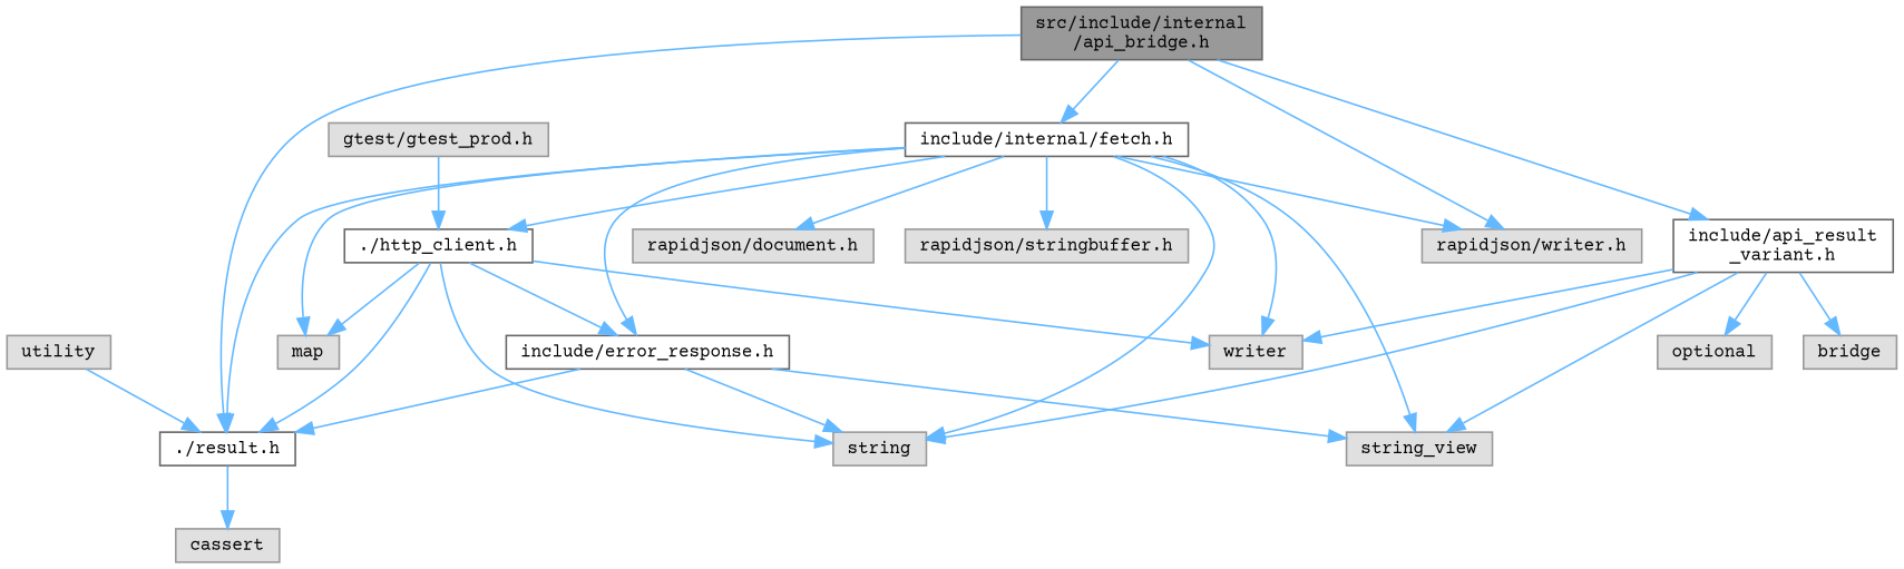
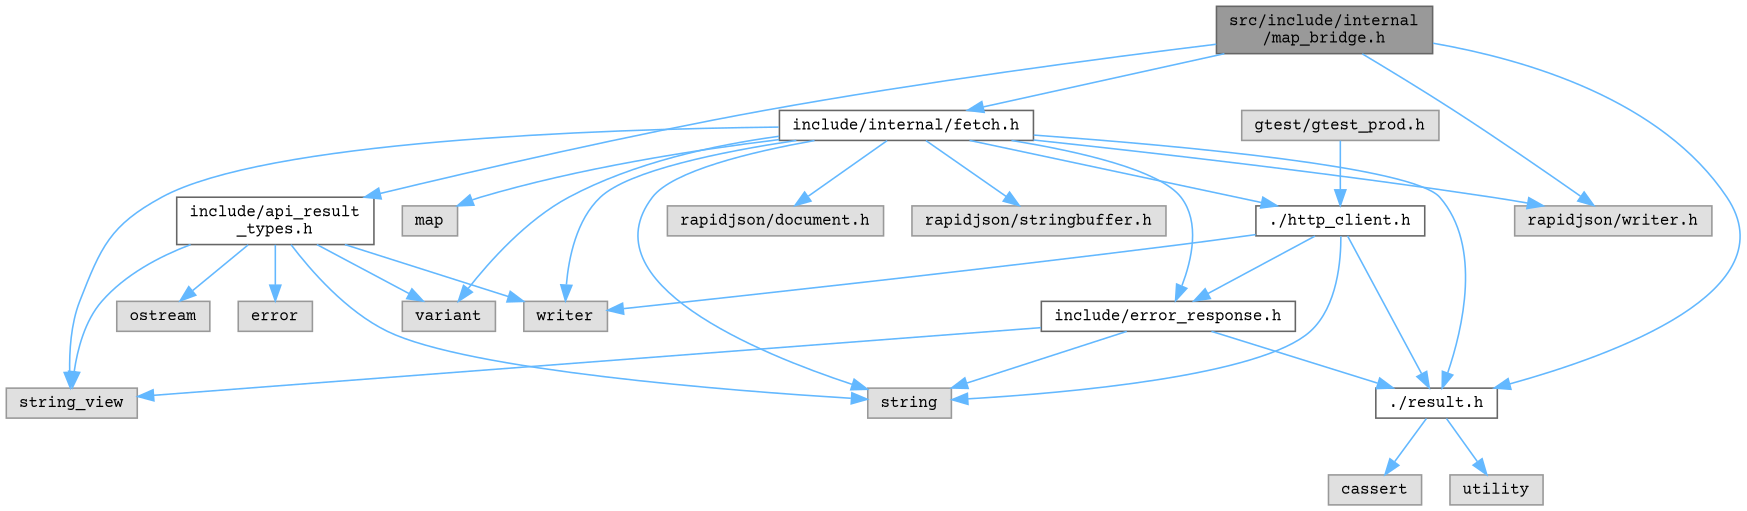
  digraph {
    fontname="Courier Prime"
    node [color=grey60 fillcolor="#E0E0E0" fontname="Courier Prime" fontsize=10 shape=box style=filled]
    edge [color=steelblue1 fontname="Courier Prime" fontsize=10 labelfontname=Helvetica labelfontsize=10 style=solid]
-   n1 [color=gray40 fillcolor=grey60 fontcolor=black height=0.2 label="src/include/internal\l/api_bridge.h" width=0.4]
-   n2 [color=grey40 fillcolor=white height=0.2 label="include/api_result\l_variant.h" width=0.4]
+   n1 [color=gray40 fillcolor=grey60 fontcolor=black height=0.2 label="src/include/internal\l/map_bridge.h" width=0.4]
+   n2 [color=grey40 fillcolor=white height=0.2 label="include/api_result\l_types.h" width=0.4]
    n3 [color=grey40 fillcolor=white height=0.2 label="./result.h" width=0.4]
    n4 [color=grey40 fillcolor=white height=0.2 label="include/internal/fetch.h" width=0.4]
    n5 [height=0.2 label="rapidjson/writer.h" width=0.4]
-   n6 [height=0.2 label=optional width=0.4]
-   n7 [height=0.2 label=bridge width=0.4]
+   n6 [height=0.2 label=error width=0.4]
+   n7 [height=0.2 label=ostream width=0.4]
    n8 [height=0.2 label=string width=0.4]
    n9 [height=0.2 label=string_view width=0.4]
+   n10 [height=0.2 label=variant width=0.4]
    n11 [height=0.2 label=writer width=0.4]
    n12 [color=grey40 fillcolor=white height=0.2 label="include/error_response.h" width=0.4]
    n13 [height=0.2 label=cassert width=0.4]
    n14 [height=0.2 label=utility width=0.4]
    n15 [height=0.2 label="rapidjson/document.h" width=0.4]
    n16 [height=0.2 label="rapidjson/stringbuffer.h" width=0.4]
    n17 [height=0.2 label=map width=0.4]
    n18 [color=grey40 fillcolor=white height=0.2 label="./http_client.h" width=0.4]
    n19 [height=0.2 label="gtest/gtest_prod.h" width=0.4]
    n1 -> n2
    n1 -> n3
    n1 -> n4
    n1 -> n5
    n2 -> n6
    n2 -> n7
    n2 -> n8
    n2 -> n9
+   n2 -> n10
    n2 -> n11
    n3 -> n13
-   n14 -> n3
+   n3 -> n14
    n4 -> n3
    n4 -> n5
    n4 -> n8
    n4 -> n9
+   n4 -> n10
    n4 -> n11
    n4 -> n12
    n4 -> n15
    n4 -> n16
    n4 -> n17
    n4 -> n18
    n12 -> n3
    n12 -> n8
    n12 -> n9
    n18 -> n3
    n18 -> n8
    n18 -> n11
    n18 -> n12
-   n18 -> n17
    n19 -> n18
  }
